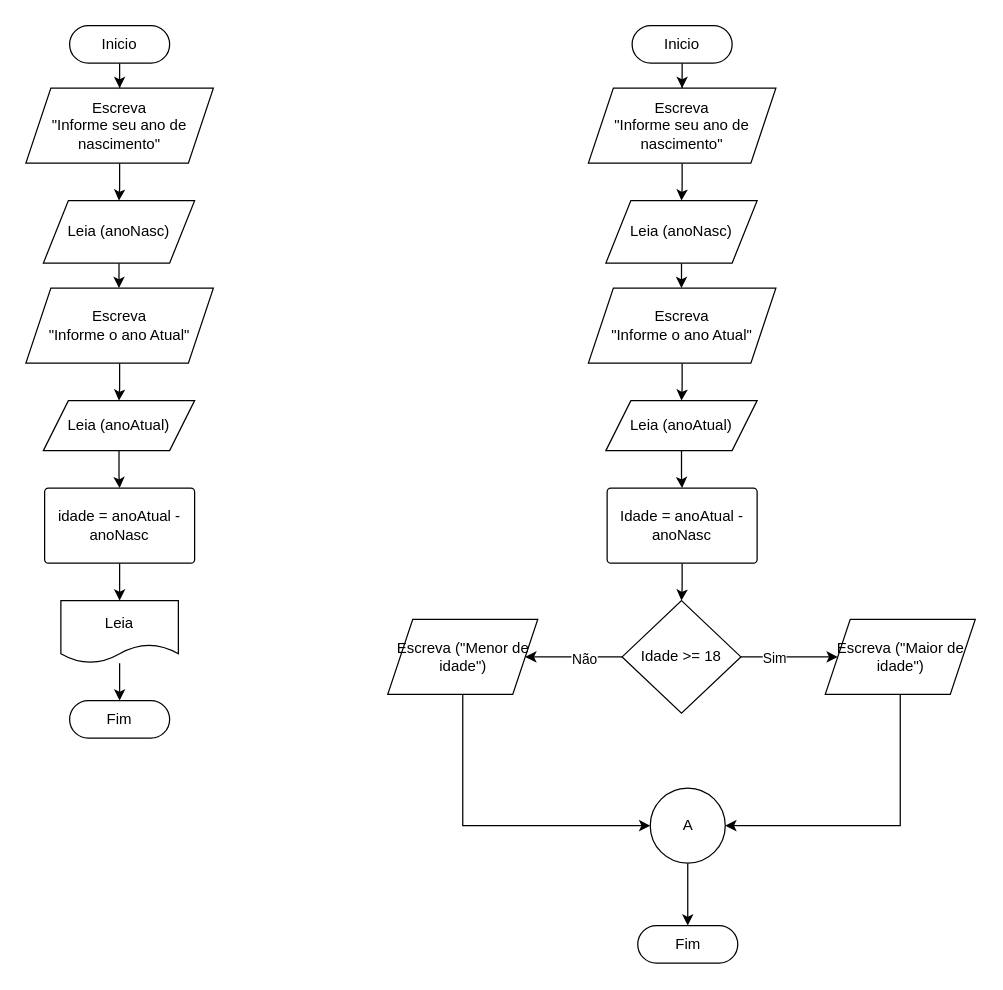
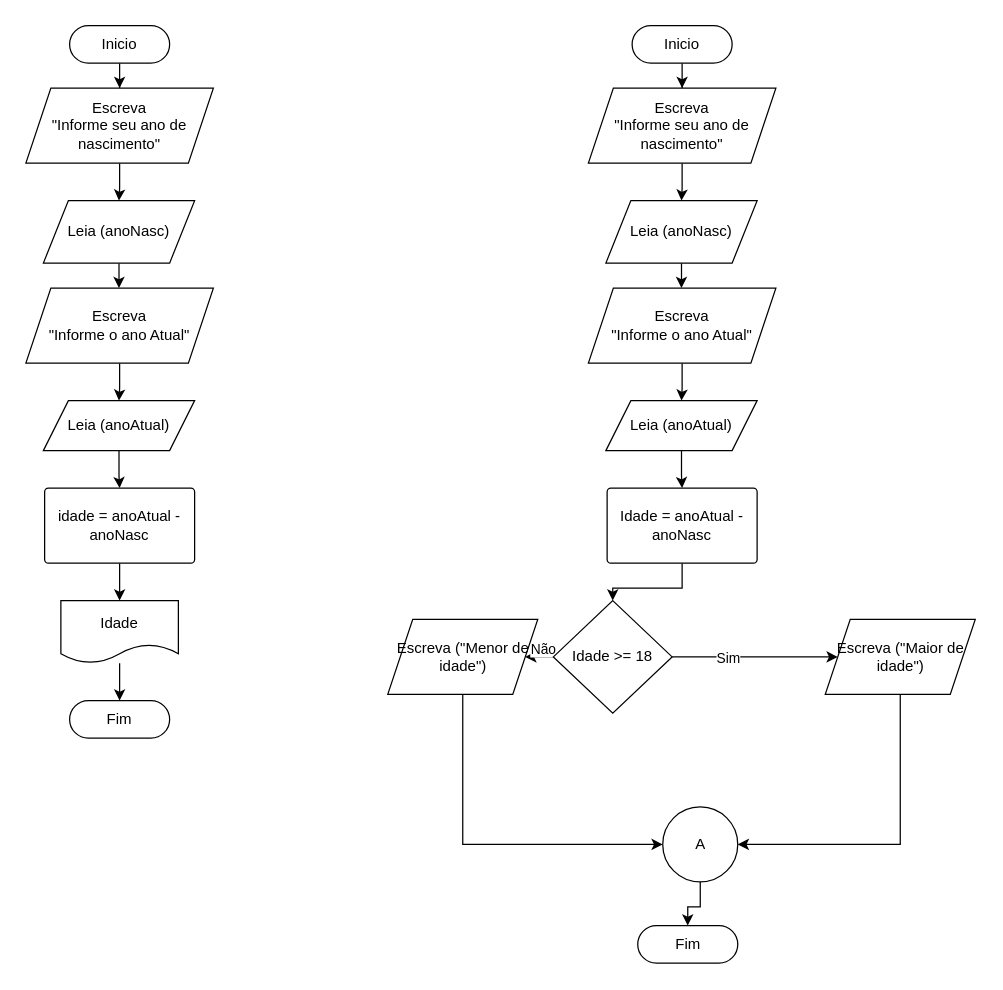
  <mxCell id="0" />
  <mxCell id="1" parent="0" />
  <mxCell id="2" value="Fim" style="rounded=1;whiteSpace=wrap;html=1;arcSize=50;" parent="1" vertex="1"><mxGeometry x="55" y="560" width="80" height="30" as="geometry" /></mxCell>
  <mxCell id="3" value="" style="edgeStyle=orthogonalEdgeStyle;rounded=0;orthogonalLoop=1;jettySize=auto;html=1;" parent="1" source="4" target="6" edge="1"><mxGeometry relative="1" as="geometry" /></mxCell>
  <mxCell id="4" value="Inicio" style="rounded=1;whiteSpace=wrap;html=1;arcSize=50;" parent="1" vertex="1"><mxGeometry x="55" y="20" width="80" height="30" as="geometry" /></mxCell>
  <mxCell id="5" value="" style="edgeStyle=orthogonalEdgeStyle;rounded=0;orthogonalLoop=1;jettySize=auto;html=1;" parent="1" source="6" target="10" edge="1"><mxGeometry relative="1" as="geometry" /></mxCell>
  <mxCell id="6" value="Escreva&lt;br&gt;&quot;Informe seu ano de nascimento&quot;" style="shape=parallelogram;perimeter=parallelogramPerimeter;whiteSpace=wrap;html=1;fixedSize=1;" parent="1" vertex="1"><mxGeometry x="20" y="70" width="150" height="60" as="geometry" /></mxCell>
  <mxCell id="7" value="" style="edgeStyle=orthogonalEdgeStyle;rounded=0;orthogonalLoop=1;jettySize=auto;html=1;" parent="1" source="8" target="12" edge="1"><mxGeometry relative="1" as="geometry" /></mxCell>
  <mxCell id="8" value="Escreva&lt;br&gt;&quot;Informe o ano Atual&quot;" style="shape=parallelogram;perimeter=parallelogramPerimeter;whiteSpace=wrap;html=1;fixedSize=1;" parent="1" vertex="1"><mxGeometry x="20" y="230" width="150" height="60" as="geometry" /></mxCell>
  <mxCell id="9" value="" style="edgeStyle=orthogonalEdgeStyle;rounded=0;orthogonalLoop=1;jettySize=auto;html=1;" parent="1" source="10" target="8" edge="1"><mxGeometry relative="1" as="geometry" /></mxCell>
  <mxCell id="10" value="Leia (anoNasc)" style="shape=parallelogram;perimeter=parallelogramPerimeter;whiteSpace=wrap;html=1;fixedSize=1;" parent="1" vertex="1"><mxGeometry x="34" y="160" width="121" height="50" as="geometry" /></mxCell>
  <mxCell id="11" value="" style="edgeStyle=orthogonalEdgeStyle;rounded=0;orthogonalLoop=1;jettySize=auto;html=1;" parent="1" source="12" target="14" edge="1"><mxGeometry relative="1" as="geometry" /></mxCell>
  <mxCell id="12" value="Leia (anoAtual)" style="shape=parallelogram;perimeter=parallelogramPerimeter;whiteSpace=wrap;html=1;fixedSize=1;" parent="1" vertex="1"><mxGeometry x="34" y="320" width="121" height="40" as="geometry" /></mxCell>
  <mxCell id="13" value="" style="edgeStyle=orthogonalEdgeStyle;rounded=0;orthogonalLoop=1;jettySize=auto;html=1;" parent="1" source="14" target="16" edge="1"><mxGeometry relative="1" as="geometry" /></mxCell>
  <mxCell id="14" value="idade = anoAtual - anoNasc" style="rounded=1;whiteSpace=wrap;html=1;arcSize=5;" parent="1" vertex="1"><mxGeometry x="35" y="390" width="120" height="60" as="geometry" /></mxCell>
  <mxCell id="15" value="" style="edgeStyle=orthogonalEdgeStyle;rounded=0;orthogonalLoop=1;jettySize=auto;html=1;" parent="1" source="16" target="2" edge="1"><mxGeometry relative="1" as="geometry" /></mxCell>
- <mxCell id="16" value="Leia" style="shape=document;whiteSpace=wrap;html=1;boundedLbl=1;" parent="1" vertex="1"><mxGeometry x="48" y="480" width="94" height="50" as="geometry" /></mxCell>
+ <mxCell id="16" value="Idade" style="shape=document;whiteSpace=wrap;html=1;boundedLbl=1;" parent="1" vertex="1"><mxGeometry x="48" y="480" width="94" height="50" as="geometry" /></mxCell>
  <mxCell id="17" value="" style="edgeStyle=orthogonalEdgeStyle;rounded=0;orthogonalLoop=1;jettySize=auto;html=1;" parent="1" source="18" target="20" edge="1"><mxGeometry relative="1" as="geometry" /></mxCell>
  <mxCell id="18" value="Inicio" style="rounded=1;whiteSpace=wrap;html=1;arcSize=50;" parent="1" vertex="1"><mxGeometry x="505" y="20" width="80" height="30" as="geometry" /></mxCell>
  <mxCell id="19" value="" style="edgeStyle=orthogonalEdgeStyle;rounded=0;orthogonalLoop=1;jettySize=auto;html=1;" parent="1" source="20" target="24" edge="1"><mxGeometry relative="1" as="geometry" /></mxCell>
  <mxCell id="20" value="Escreva&lt;br&gt;&quot;Informe seu ano de nascimento&quot;" style="shape=parallelogram;perimeter=parallelogramPerimeter;whiteSpace=wrap;html=1;fixedSize=1;" parent="1" vertex="1"><mxGeometry x="470" y="70" width="150" height="60" as="geometry" /></mxCell>
  <mxCell id="21" value="" style="edgeStyle=orthogonalEdgeStyle;rounded=0;orthogonalLoop=1;jettySize=auto;html=1;" parent="1" source="22" target="26" edge="1"><mxGeometry relative="1" as="geometry" /></mxCell>
  <mxCell id="22" value="Escreva&lt;br&gt;&quot;Informe o ano Atual&quot;" style="shape=parallelogram;perimeter=parallelogramPerimeter;whiteSpace=wrap;html=1;fixedSize=1;" parent="1" vertex="1"><mxGeometry x="470" y="230" width="150" height="60" as="geometry" /></mxCell>
  <mxCell id="23" value="" style="edgeStyle=orthogonalEdgeStyle;rounded=0;orthogonalLoop=1;jettySize=auto;html=1;" parent="1" source="24" target="22" edge="1"><mxGeometry relative="1" as="geometry" /></mxCell>
  <mxCell id="24" value="Leia (anoNasc)" style="shape=parallelogram;perimeter=parallelogramPerimeter;whiteSpace=wrap;html=1;fixedSize=1;" parent="1" vertex="1"><mxGeometry x="484" y="160" width="121" height="50" as="geometry" /></mxCell>
  <mxCell id="25" value="" style="edgeStyle=orthogonalEdgeStyle;rounded=0;orthogonalLoop=1;jettySize=auto;html=1;" parent="1" source="26" target="28" edge="1"><mxGeometry relative="1" as="geometry" /></mxCell>
  <mxCell id="26" value="Leia (anoAtual)" style="shape=parallelogram;perimeter=parallelogramPerimeter;whiteSpace=wrap;html=1;fixedSize=1;" parent="1" vertex="1"><mxGeometry x="484" y="320" width="121" height="40" as="geometry" /></mxCell>
  <mxCell id="27" value="" style="edgeStyle=orthogonalEdgeStyle;rounded=0;orthogonalLoop=1;jettySize=auto;html=1;" parent="1" source="28" target="33" edge="1"><mxGeometry relative="1" as="geometry" /></mxCell>
  <mxCell id="28" value="Idade = anoAtual - anoNasc" style="rounded=1;whiteSpace=wrap;html=1;arcSize=5;" parent="1" vertex="1"><mxGeometry x="485" y="390" width="120" height="60" as="geometry" /></mxCell>
  <mxCell id="29" value="" style="edgeStyle=orthogonalEdgeStyle;rounded=0;orthogonalLoop=1;jettySize=auto;html=1;" parent="1" source="33" target="35" edge="1"><mxGeometry relative="1" as="geometry" /></mxCell>
  <mxCell id="30" value="Sim" style="edgeLabel;html=1;align=center;verticalAlign=middle;resizable=0;points=[];" parent="29" vertex="1" connectable="0"><mxGeometry x="-0.329" y="-2" relative="1" as="geometry"><mxPoint y="-2" as="offset" /></mxGeometry></mxCell>
  <mxCell id="31" value="" style="edgeStyle=orthogonalEdgeStyle;rounded=0;orthogonalLoop=1;jettySize=auto;html=1;" parent="1" source="33" target="37" edge="1"><mxGeometry relative="1" as="geometry" /></mxCell>
  <mxCell id="32" value="Não" style="edgeLabel;html=1;align=center;verticalAlign=middle;resizable=0;points=[];" parent="31" vertex="1" connectable="0"><mxGeometry x="-0.2" y="4" relative="1" as="geometry"><mxPoint y="-3" as="offset" /></mxGeometry></mxCell>
- <mxCell id="33" value="Idade &amp;gt;= 18" style="rhombus;whiteSpace=wrap;html=1;" parent="1" vertex="1"><mxGeometry x="497" y="480" width="95" height="90" as="geometry" /></mxCell>
+ <mxCell id="33" value="Idade &amp;gt;= 18" style="rhombus;whiteSpace=wrap;html=1;" parent="1" vertex="1"><mxGeometry x="442" y="480" width="95" height="90" as="geometry" /></mxCell>
  <mxCell id="34" style="edgeStyle=orthogonalEdgeStyle;rounded=0;orthogonalLoop=1;jettySize=auto;html=1;exitX=0.5;exitY=1;exitDx=0;exitDy=0;entryX=1;entryY=0.5;entryDx=0;entryDy=0;" parent="1" source="35" target="39" edge="1"><mxGeometry relative="1" as="geometry" /></mxCell>
  <mxCell id="35" value="Escreva (&quot;Maior de idade&quot;)" style="shape=parallelogram;perimeter=parallelogramPerimeter;whiteSpace=wrap;html=1;fixedSize=1;" parent="1" vertex="1"><mxGeometry x="659.5" y="495" width="120" height="60" as="geometry" /></mxCell>
  <mxCell id="36" style="edgeStyle=orthogonalEdgeStyle;rounded=0;orthogonalLoop=1;jettySize=auto;html=1;exitX=0.5;exitY=1;exitDx=0;exitDy=0;entryX=0;entryY=0.5;entryDx=0;entryDy=0;" parent="1" source="37" target="39" edge="1"><mxGeometry relative="1" as="geometry" /></mxCell>
  <mxCell id="37" value="Escreva (&quot;Menor de idade&quot;)" style="shape=parallelogram;perimeter=parallelogramPerimeter;whiteSpace=wrap;html=1;fixedSize=1;" parent="1" vertex="1"><mxGeometry x="309.5" y="495" width="120" height="60" as="geometry" /></mxCell>
  <mxCell id="38" value="" style="edgeStyle=orthogonalEdgeStyle;rounded=0;orthogonalLoop=1;jettySize=auto;html=1;" parent="1" source="39" target="40" edge="1"><mxGeometry relative="1" as="geometry" /></mxCell>
- <mxCell id="39" value="A" style="ellipse;whiteSpace=wrap;html=1;aspect=fixed;" parent="1" vertex="1"><mxGeometry x="519.5" y="630" width="60" height="60" as="geometry" /></mxCell>
+ <mxCell id="39" value="A" style="ellipse;whiteSpace=wrap;html=1;aspect=fixed;" parent="1" vertex="1"><mxGeometry x="529.5" y="645" width="60" height="60" as="geometry" /></mxCell>
  <mxCell id="40" value="Fim" style="rounded=1;whiteSpace=wrap;html=1;arcSize=50;" parent="1" vertex="1"><mxGeometry x="509.5" y="740" width="80" height="30" as="geometry" /></mxCell>
